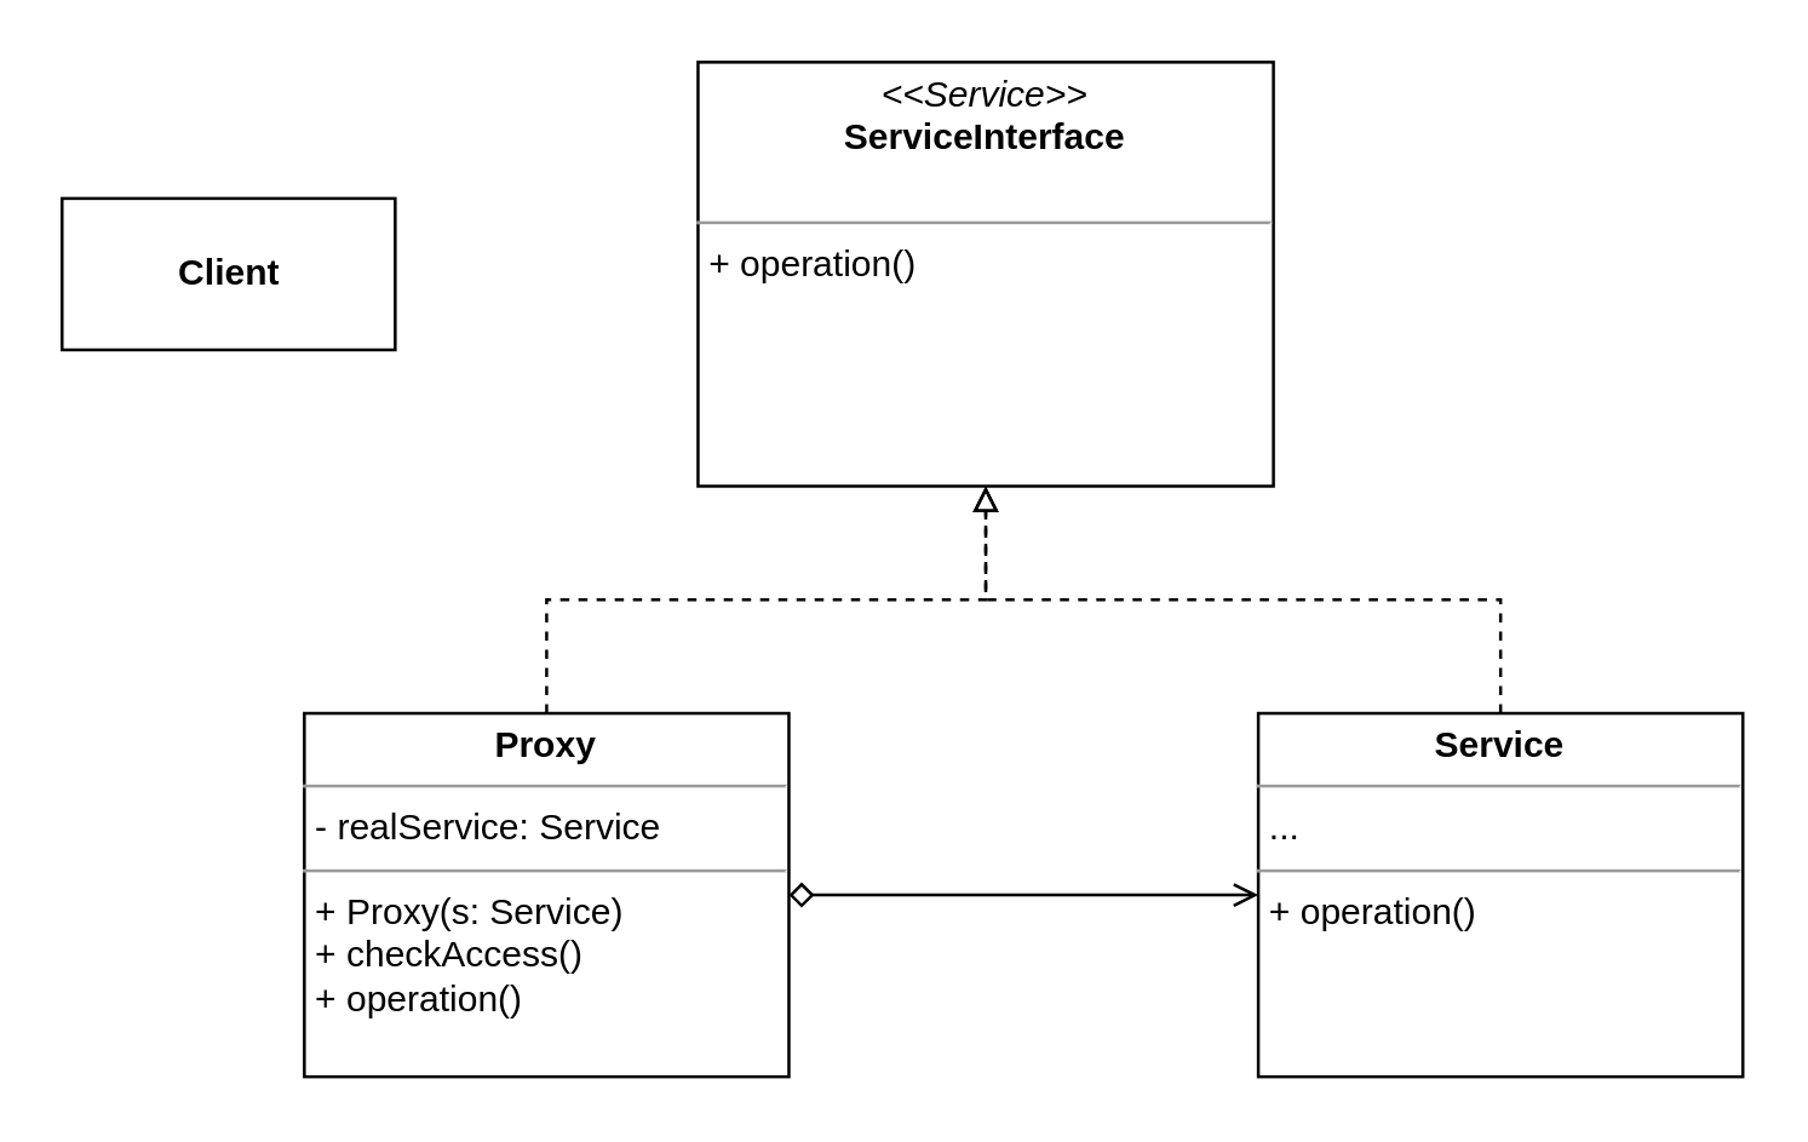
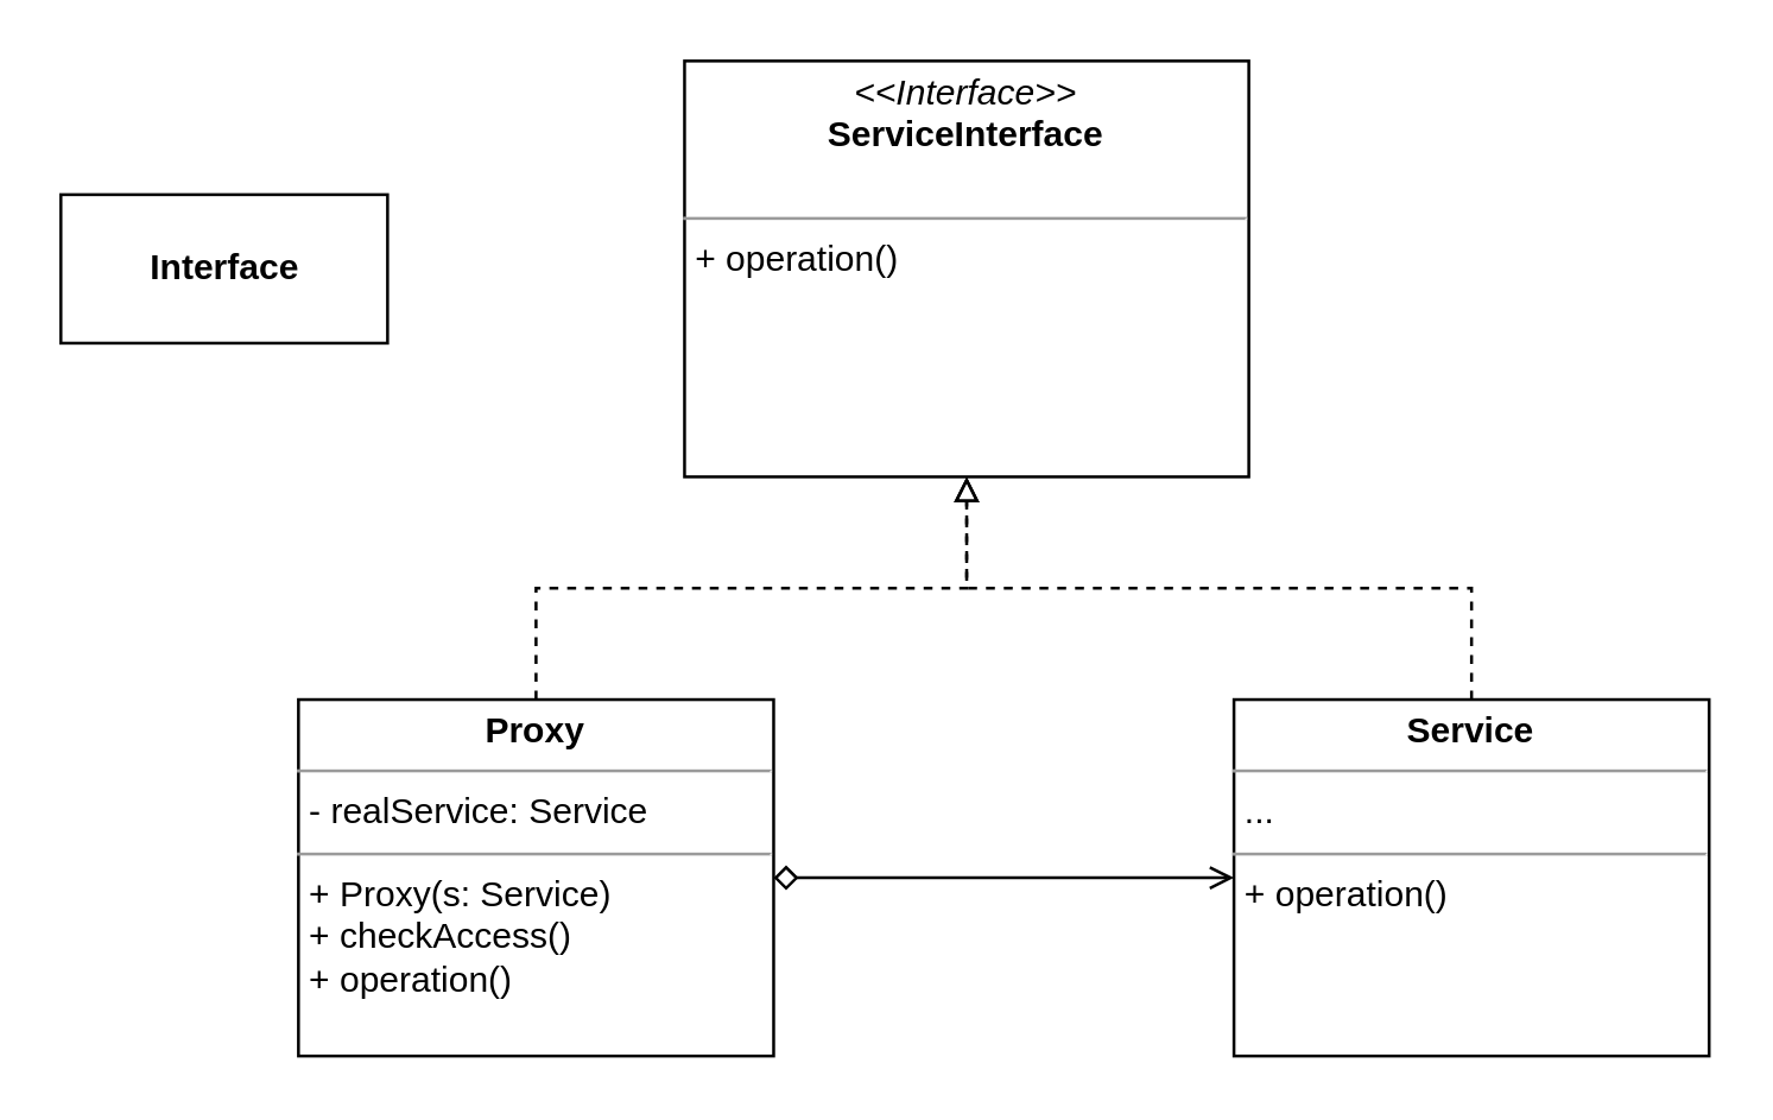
  <mxCell id="0" />
  <mxCell id="1" parent="0" />
- <mxCell id="2" value="&lt;p style=&quot;margin:0px;margin-top:4px;text-align:center;&quot;&gt;&lt;i&gt;&amp;lt;&amp;lt;Service&amp;gt;&amp;gt;&lt;/i&gt;&lt;br&gt;&lt;b&gt;ServiceInterface&lt;/b&gt;&lt;/p&gt;&lt;br&gt;&lt;hr size=&quot;1&quot;&gt;&lt;p style=&quot;margin:0px;margin-left:4px;&quot;&gt;+ operation()&lt;/p&gt;" style="verticalAlign=top;align=left;overflow=fill;fontSize=12;fontFamily=Helvetica;html=1;" vertex="1" parent="1"><mxGeometry x="230" y="20" width="190" height="140" as="geometry" /></mxCell>
+ <mxCell id="2" value="&lt;p style=&quot;margin:0px;margin-top:4px;text-align:center;&quot;&gt;&lt;i&gt;&amp;lt;&amp;lt;Interface&amp;gt;&amp;gt;&lt;/i&gt;&lt;br&gt;&lt;b&gt;ServiceInterface&lt;/b&gt;&lt;/p&gt;&lt;br&gt;&lt;hr size=&quot;1&quot;&gt;&lt;p style=&quot;margin:0px;margin-left:4px;&quot;&gt;+ operation()&lt;/p&gt;" style="verticalAlign=top;align=left;overflow=fill;fontSize=12;fontFamily=Helvetica;html=1;" vertex="1" parent="1"><mxGeometry x="230" y="20" width="190" height="140" as="geometry" /></mxCell>
  <mxCell id="3" style="edgeStyle=orthogonalEdgeStyle;rounded=0;orthogonalLoop=1;jettySize=auto;html=1;exitX=0.5;exitY=0;exitDx=0;exitDy=0;entryX=0.5;entryY=1;entryDx=0;entryDy=0;endArrow=block;endFill=0;dashed=1;" edge="1" parent="1" source="5" target="2"><mxGeometry relative="1" as="geometry" /></mxCell>
  <mxCell id="4" style="edgeStyle=orthogonalEdgeStyle;rounded=0;orthogonalLoop=1;jettySize=auto;html=1;exitX=1;exitY=0.5;exitDx=0;exitDy=0;endArrow=open;endFill=0;startArrow=diamond;startFill=0;" edge="1" parent="1" source="5" target="7"><mxGeometry relative="1" as="geometry" /></mxCell>
  <mxCell id="5" value="&lt;p style=&quot;margin:0px;margin-top:4px;text-align:center;&quot;&gt;&lt;b&gt;Proxy&lt;/b&gt;&lt;/p&gt;&lt;hr size=&quot;1&quot;&gt;&lt;p style=&quot;margin:0px;margin-left:4px;&quot;&gt;- realService: Service&lt;/p&gt;&lt;hr size=&quot;1&quot;&gt;&lt;p style=&quot;margin:0px;margin-left:4px;&quot;&gt;+ Proxy(s: Service)&lt;/p&gt;&lt;p style=&quot;margin:0px;margin-left:4px;&quot;&gt;+ checkAccess()&lt;/p&gt;&lt;p style=&quot;margin:0px;margin-left:4px;&quot;&gt;+ operation()&lt;/p&gt;" style="verticalAlign=top;align=left;overflow=fill;fontSize=12;fontFamily=Helvetica;html=1;" vertex="1" parent="1"><mxGeometry x="100" y="235" width="160" height="120" as="geometry" /></mxCell>
  <mxCell id="6" style="edgeStyle=orthogonalEdgeStyle;rounded=0;orthogonalLoop=1;jettySize=auto;html=1;exitX=0.5;exitY=0;exitDx=0;exitDy=0;entryX=0.5;entryY=1;entryDx=0;entryDy=0;endArrow=block;endFill=0;dashed=1;" edge="1" parent="1" source="7" target="2"><mxGeometry relative="1" as="geometry" /></mxCell>
  <mxCell id="7" value="&lt;p style=&quot;margin:0px;margin-top:4px;text-align:center;&quot;&gt;&lt;b&gt;Service&lt;/b&gt;&lt;/p&gt;&lt;hr size=&quot;1&quot;&gt;&lt;p style=&quot;margin:0px;margin-left:4px;&quot;&gt;...&lt;/p&gt;&lt;hr size=&quot;1&quot;&gt;&lt;p style=&quot;margin:0px;margin-left:4px;&quot;&gt;&lt;span style=&quot;background-color: initial;&quot;&gt;+ operation()&lt;/span&gt;&lt;br&gt;&lt;/p&gt;" style="verticalAlign=top;align=left;overflow=fill;fontSize=12;fontFamily=Helvetica;html=1;" vertex="1" parent="1"><mxGeometry x="415" y="235" width="160" height="120" as="geometry" /></mxCell>
- <mxCell id="8" value="&lt;b&gt;Client&lt;/b&gt;" style="html=1;" vertex="1" parent="1"><mxGeometry x="20" y="65" width="110" height="50" as="geometry" /></mxCell>
+ <mxCell id="8" value="&lt;b&gt;Interface&lt;/b&gt;" style="html=1;" vertex="1" parent="1"><mxGeometry x="20" y="65" width="110" height="50" as="geometry" /></mxCell>
